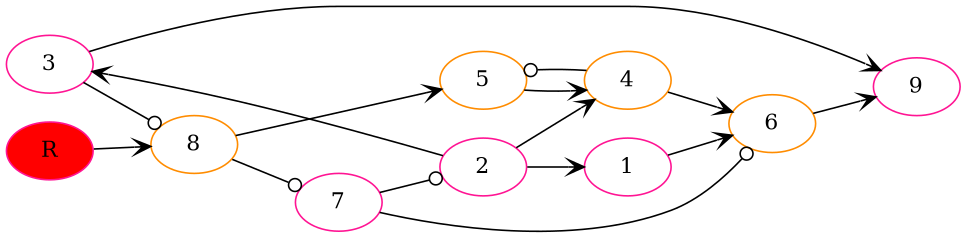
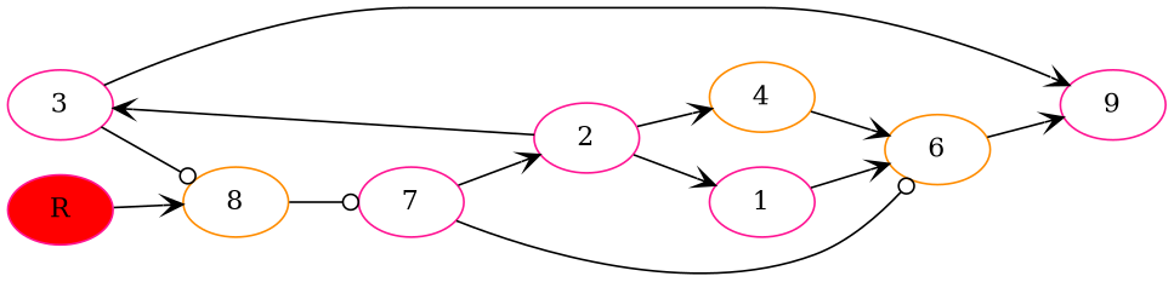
  digraph {
    rankdir=LR
    node [color=deeppink]
    edge [arrowhead=vee]
    6 [color=darkorange]
    1
    9
    2
    3
    4 [color=darkorange]
    8 [color=darkorange]
-   5 [color=darkorange]
    7
    R [fillcolor="#ff0000" style=filled]
    6 -> 9
    1 -> 6
    2 -> 1
    2 -> 3
    2 -> 4
    3 -> 9
    3 -> 8 [arrowhead=odot]
    4 -> 6
-   4 -> 5 [arrowhead=odot]
-   8 -> 5
    8 -> 7 [arrowhead=odot]
-   5 -> 4
    7 -> 6 [arrowhead=odot]
-   7 -> 2 [arrowhead=odot]
+   7 -> 2
    R -> 8
  }
